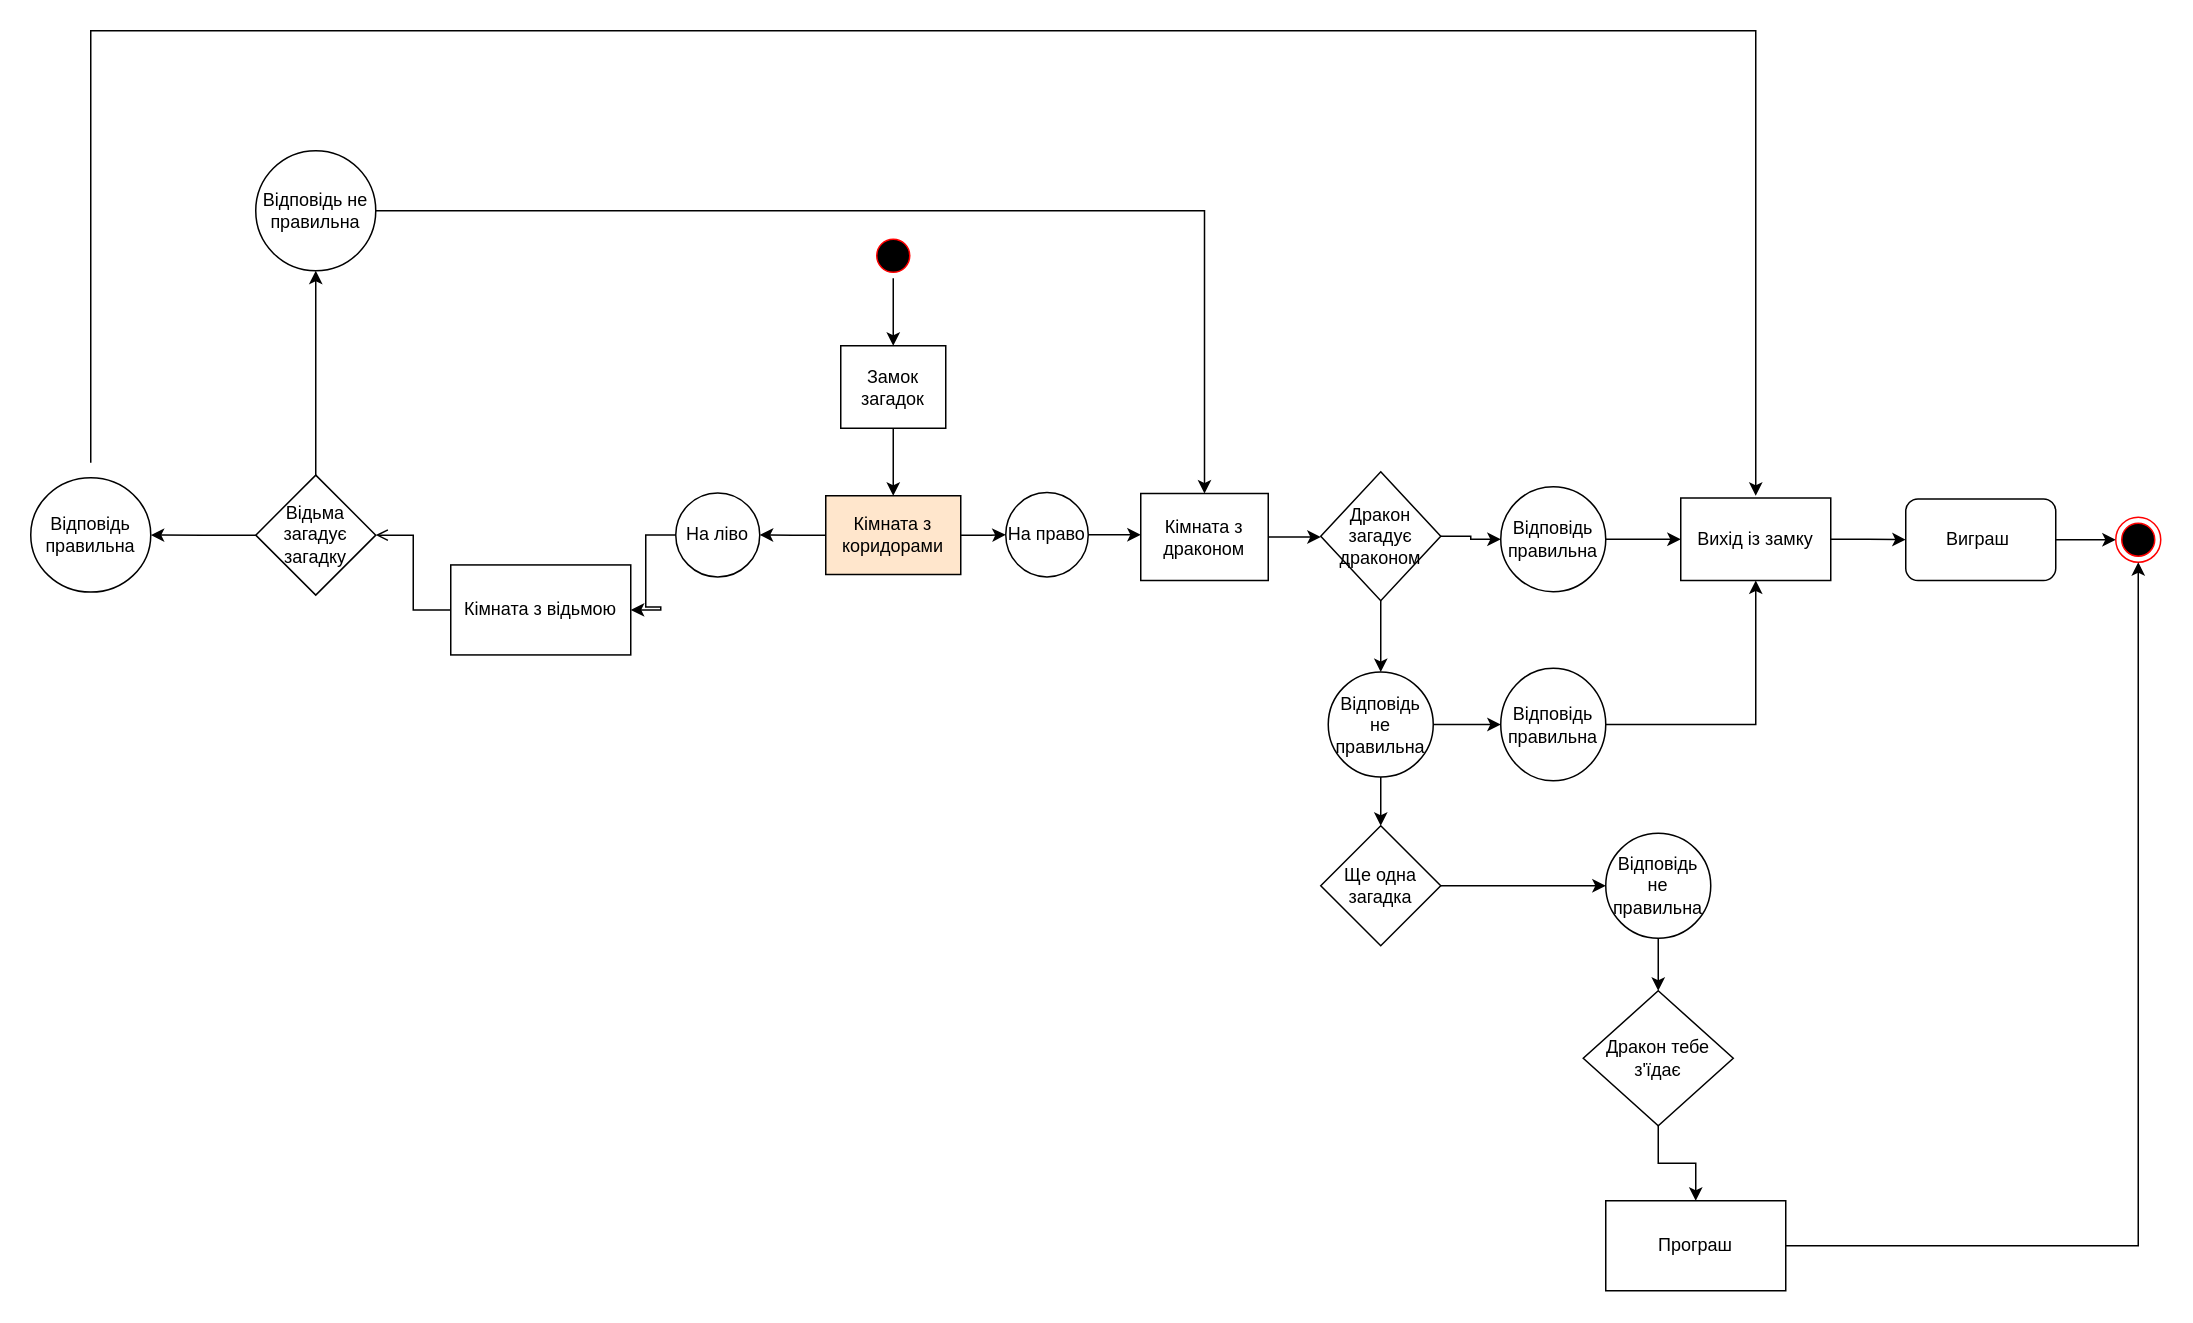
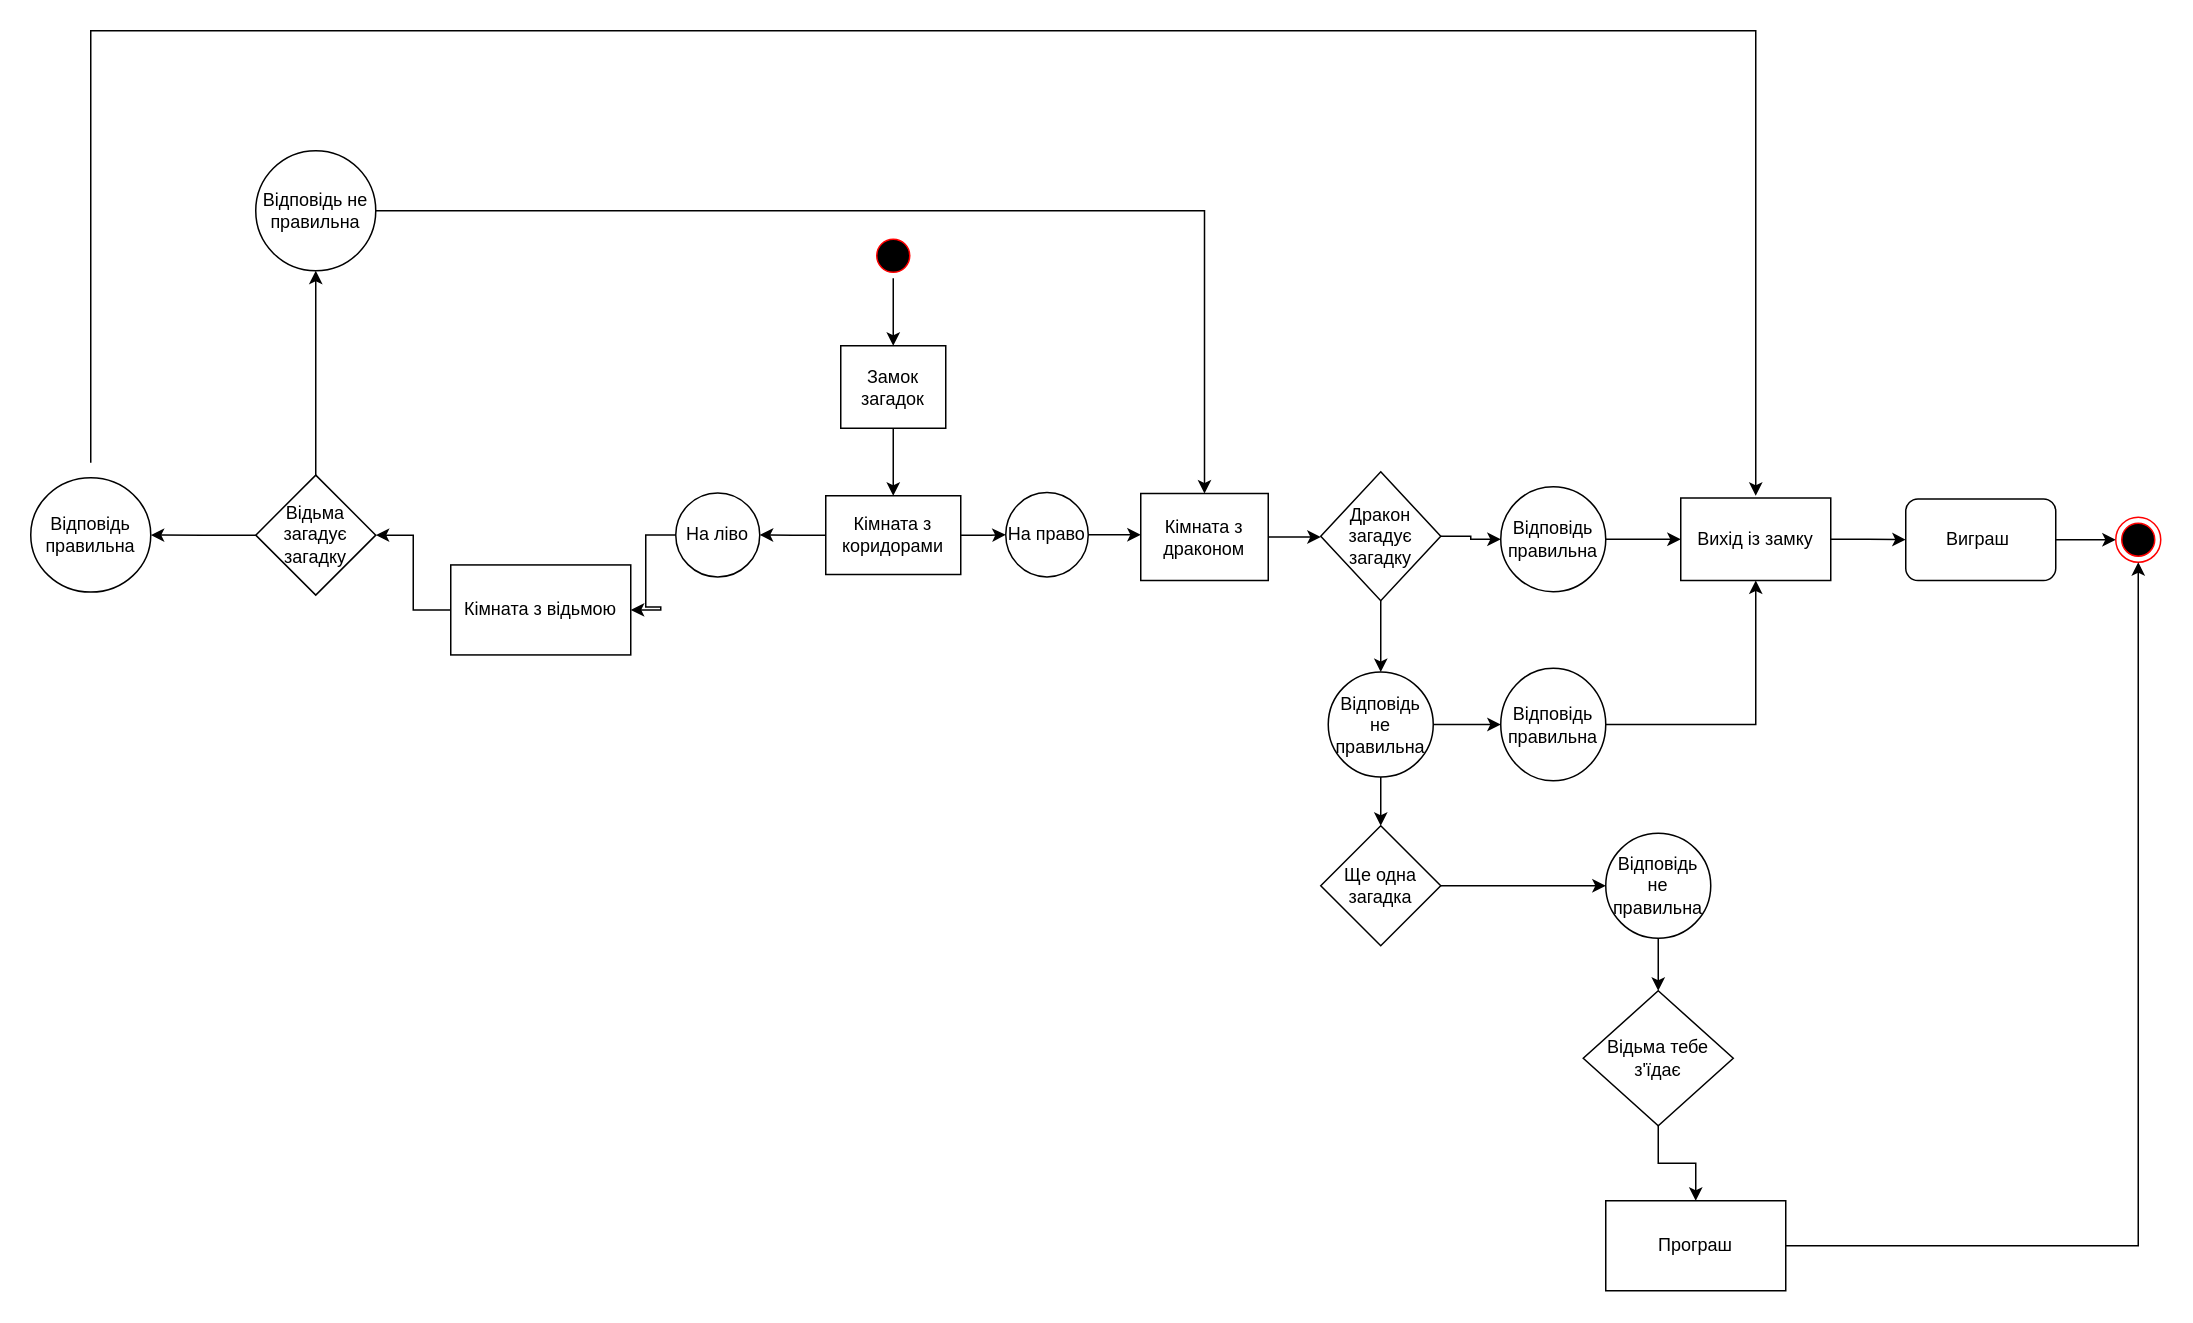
  <mxCell id="0" />
  <mxCell id="1" parent="0" />
  <mxCell id="2" value="" style="edgeStyle=orthogonalEdgeStyle;rounded=0;orthogonalLoop=1;jettySize=auto;html=1;" edge="1" parent="1" source="3" target="6"><mxGeometry relative="1" as="geometry" /></mxCell>
  <mxCell id="3" value="Замок загадок" style="rounded=0;whiteSpace=wrap;html=1;" vertex="1" parent="1"><mxGeometry x="560" y="230" width="70" height="55" as="geometry" /></mxCell>
  <mxCell id="4" value="" style="edgeStyle=orthogonalEdgeStyle;rounded=0;orthogonalLoop=1;jettySize=auto;html=1;" edge="1" parent="1" source="6" target="13"><mxGeometry relative="1" as="geometry" /></mxCell>
  <mxCell id="5" style="edgeStyle=orthogonalEdgeStyle;rounded=0;orthogonalLoop=1;jettySize=auto;html=1;exitX=0;exitY=0.5;exitDx=0;exitDy=0;entryX=1;entryY=0.5;entryDx=0;entryDy=0;" edge="1" parent="1" source="6" target="15"><mxGeometry relative="1" as="geometry" /></mxCell>
- <mxCell id="6" value="Кімната з коридорами" style="whiteSpace=wrap;html=1;rounded=0;fillColor=#ffe6cc;" vertex="1" parent="1"><mxGeometry x="550" y="330" width="90" height="52.5" as="geometry" /></mxCell>
+ <mxCell id="6" value="Кімната з коридорами" style="whiteSpace=wrap;html=1;rounded=0;" vertex="1" parent="1"><mxGeometry x="550" y="330" width="90" height="52.5" as="geometry" /></mxCell>
  <mxCell id="7" style="edgeStyle=orthogonalEdgeStyle;rounded=0;orthogonalLoop=1;jettySize=auto;html=1;exitX=1;exitY=0.5;exitDx=0;exitDy=0;entryX=0;entryY=0.5;entryDx=0;entryDy=0;" edge="1" parent="1" source="9" target="17"><mxGeometry relative="1" as="geometry" /></mxCell>
  <mxCell id="8" style="edgeStyle=orthogonalEdgeStyle;rounded=0;orthogonalLoop=1;jettySize=auto;html=1;entryX=0.5;entryY=0;entryDx=0;entryDy=0;" edge="1" parent="1" source="9" target="25"><mxGeometry relative="1" as="geometry" /></mxCell>
- <mxCell id="9" value="Дракон загадує драконом" style="rhombus;whiteSpace=wrap;html=1;" vertex="1" parent="1"><mxGeometry x="880" y="314" width="80" height="86" as="geometry" /></mxCell>
+ <mxCell id="9" value="Дракон загадує загадку" style="rhombus;whiteSpace=wrap;html=1;" vertex="1" parent="1"><mxGeometry x="880" y="314" width="80" height="86" as="geometry" /></mxCell>
  <mxCell id="10" style="edgeStyle=orthogonalEdgeStyle;rounded=0;orthogonalLoop=1;jettySize=auto;html=1;entryX=0.5;entryY=0;entryDx=0;entryDy=0;" edge="1" parent="1" source="11" target="3"><mxGeometry relative="1" as="geometry" /></mxCell>
  <mxCell id="11" value="" style="ellipse;html=1;shape=startState;fillColor=#000000;strokeColor=#ff0000;" vertex="1" parent="1"><mxGeometry x="580" y="155" width="30" height="30" as="geometry" /></mxCell>
  <mxCell id="12" style="edgeStyle=orthogonalEdgeStyle;rounded=0;orthogonalLoop=1;jettySize=auto;html=1;" edge="1" parent="1" source="13"><mxGeometry relative="1" as="geometry"><mxPoint x="760" y="355.995" as="targetPoint" /></mxGeometry></mxCell>
  <mxCell id="13" value="На право" style="ellipse;whiteSpace=wrap;html=1;rounded=0;" vertex="1" parent="1"><mxGeometry x="670" y="327.87" width="55" height="56.25" as="geometry" /></mxCell>
  <mxCell id="14" value="" style="edgeStyle=orthogonalEdgeStyle;rounded=0;orthogonalLoop=1;jettySize=auto;html=1;" edge="1" parent="1" source="15" target="44"><mxGeometry relative="1" as="geometry" /></mxCell>
  <mxCell id="15" value="На ліво" style="ellipse;whiteSpace=wrap;html=1;aspect=fixed;" vertex="1" parent="1"><mxGeometry x="450" y="328.12" width="56" height="56" as="geometry" /></mxCell>
  <mxCell id="16" value="" style="edgeStyle=orthogonalEdgeStyle;rounded=0;orthogonalLoop=1;jettySize=auto;html=1;" edge="1" parent="1" source="17" target="19"><mxGeometry relative="1" as="geometry" /></mxCell>
  <mxCell id="17" value="Відповідь правильна" style="ellipse;whiteSpace=wrap;html=1;aspect=fixed;" vertex="1" parent="1"><mxGeometry x="1000" y="324" width="70" height="70" as="geometry" /></mxCell>
  <mxCell id="18" value="" style="edgeStyle=orthogonalEdgeStyle;rounded=0;orthogonalLoop=1;jettySize=auto;html=1;" edge="1" parent="1" source="19" target="21"><mxGeometry relative="1" as="geometry" /></mxCell>
  <mxCell id="19" value="Вихід із замку" style="whiteSpace=wrap;html=1;" vertex="1" parent="1"><mxGeometry x="1120" y="331.5" width="100" height="55" as="geometry" /></mxCell>
  <mxCell id="20" style="edgeStyle=orthogonalEdgeStyle;rounded=0;orthogonalLoop=1;jettySize=auto;html=1;exitX=1;exitY=0.5;exitDx=0;exitDy=0;" edge="1" parent="1" source="21" target="22"><mxGeometry relative="1" as="geometry" /></mxCell>
  <mxCell id="21" value="Виграш&amp;nbsp;" style="whiteSpace=wrap;html=1;rounded=1;" vertex="1" parent="1"><mxGeometry x="1270" y="332.12" width="100" height="54.38" as="geometry" /></mxCell>
  <mxCell id="22" value="" style="ellipse;html=1;shape=endState;fillColor=#000000;strokeColor=#ff0000;" vertex="1" parent="1"><mxGeometry x="1410" y="344.31" width="30" height="30" as="geometry" /></mxCell>
  <mxCell id="23" value="" style="edgeStyle=orthogonalEdgeStyle;rounded=0;orthogonalLoop=1;jettySize=auto;html=1;" edge="1" parent="1" source="25" target="27"><mxGeometry relative="1" as="geometry" /></mxCell>
  <mxCell id="24" value="" style="edgeStyle=orthogonalEdgeStyle;rounded=0;orthogonalLoop=1;jettySize=auto;html=1;" edge="1" parent="1" source="25" target="29"><mxGeometry relative="1" as="geometry" /></mxCell>
  <mxCell id="25" value="Відповідь не правильна" style="ellipse;whiteSpace=wrap;html=1;aspect=fixed;" vertex="1" parent="1"><mxGeometry x="885" y="447.5" width="70" height="70" as="geometry" /></mxCell>
  <mxCell id="26" style="edgeStyle=orthogonalEdgeStyle;rounded=0;orthogonalLoop=1;jettySize=auto;html=1;exitX=1;exitY=0.5;exitDx=0;exitDy=0;entryX=0;entryY=0.5;entryDx=0;entryDy=0;" edge="1" parent="1" source="27" target="31"><mxGeometry relative="1" as="geometry" /></mxCell>
  <mxCell id="27" value="Ще одна загадка" style="rhombus;whiteSpace=wrap;html=1;" vertex="1" parent="1"><mxGeometry x="880" y="550" width="80" height="80" as="geometry" /></mxCell>
  <mxCell id="28" style="edgeStyle=orthogonalEdgeStyle;rounded=0;orthogonalLoop=1;jettySize=auto;html=1;exitX=1;exitY=0.5;exitDx=0;exitDy=0;entryX=0.5;entryY=1;entryDx=0;entryDy=0;" edge="1" parent="1" source="29" target="19"><mxGeometry relative="1" as="geometry" /></mxCell>
  <mxCell id="29" value="Відповідь правильна" style="ellipse;whiteSpace=wrap;html=1;" vertex="1" parent="1"><mxGeometry x="1000" y="445" width="70" height="75" as="geometry" /></mxCell>
  <mxCell id="30" style="edgeStyle=orthogonalEdgeStyle;rounded=0;orthogonalLoop=1;jettySize=auto;html=1;entryX=0.5;entryY=0;entryDx=0;entryDy=0;" edge="1" parent="1" source="31" target="33"><mxGeometry relative="1" as="geometry" /></mxCell>
  <mxCell id="31" value="Відповідь не правильна" style="ellipse;whiteSpace=wrap;html=1;aspect=fixed;" vertex="1" parent="1"><mxGeometry x="1070" y="555" width="70" height="70" as="geometry" /></mxCell>
  <mxCell id="32" value="" style="edgeStyle=orthogonalEdgeStyle;rounded=0;orthogonalLoop=1;jettySize=auto;html=1;" edge="1" parent="1" source="33" target="35"><mxGeometry relative="1" as="geometry" /></mxCell>
- <mxCell id="33" value="Дракон тебе з'їдає" style="rhombus;whiteSpace=wrap;html=1;" vertex="1" parent="1"><mxGeometry x="1055" y="660" width="100" height="90" as="geometry" /></mxCell>
+ <mxCell id="33" value="Відьма тебе з'їдає" style="rhombus;whiteSpace=wrap;html=1;" vertex="1" parent="1"><mxGeometry x="1055" y="660" width="100" height="90" as="geometry" /></mxCell>
  <mxCell id="34" style="edgeStyle=orthogonalEdgeStyle;rounded=0;orthogonalLoop=1;jettySize=auto;html=1;entryX=0.5;entryY=1;entryDx=0;entryDy=0;" edge="1" parent="1" source="35" target="22"><mxGeometry relative="1" as="geometry" /></mxCell>
  <mxCell id="35" value="Програш" style="whiteSpace=wrap;html=1;" vertex="1" parent="1"><mxGeometry x="1070" y="800" width="120" height="60" as="geometry" /></mxCell>
  <mxCell id="36" value="" style="edgeStyle=orthogonalEdgeStyle;rounded=0;orthogonalLoop=1;jettySize=auto;html=1;" edge="1" parent="1" source="38" target="40"><mxGeometry relative="1" as="geometry" /></mxCell>
  <mxCell id="37" value="" style="edgeStyle=orthogonalEdgeStyle;rounded=0;orthogonalLoop=1;jettySize=auto;html=1;" edge="1" parent="1" source="38" target="46"><mxGeometry relative="1" as="geometry" /></mxCell>
  <mxCell id="38" value="Відьма загадує загадку" style="rhombus;whiteSpace=wrap;html=1;" vertex="1" parent="1"><mxGeometry x="170" y="316.25" width="80" height="80" as="geometry" /></mxCell>
  <mxCell id="39" style="edgeStyle=orthogonalEdgeStyle;rounded=0;orthogonalLoop=1;jettySize=auto;html=1;entryX=0.5;entryY=0;entryDx=0;entryDy=0;" edge="1" parent="1" source="40" target="42"><mxGeometry relative="1" as="geometry" /></mxCell>
  <mxCell id="40" value="Відповідь не правильна" style="ellipse;whiteSpace=wrap;html=1;" vertex="1" parent="1"><mxGeometry x="170" y="100" width="80" height="80" as="geometry" /></mxCell>
  <mxCell id="41" style="edgeStyle=orthogonalEdgeStyle;rounded=0;orthogonalLoop=1;jettySize=auto;html=1;exitX=1;exitY=0.5;exitDx=0;exitDy=0;entryX=0;entryY=0.5;entryDx=0;entryDy=0;" edge="1" parent="1" source="42" target="9"><mxGeometry relative="1" as="geometry" /></mxCell>
  <mxCell id="42" value="Кімната з драконом" style="whiteSpace=wrap;html=1;rounded=0;" vertex="1" parent="1"><mxGeometry x="760" y="328.5" width="85" height="58" as="geometry" /></mxCell>
- <mxCell id="43" style="edgeStyle=orthogonalEdgeStyle;rounded=0;orthogonalLoop=1;jettySize=auto;html=1;exitX=0;exitY=0.5;exitDx=0;exitDy=0;entryX=1;entryY=0.5;entryDx=0;entryDy=0;endArrow=open;" edge="1" parent="1" source="44" target="38"><mxGeometry relative="1" as="geometry" /></mxCell>
+ <mxCell id="43" style="edgeStyle=orthogonalEdgeStyle;rounded=0;orthogonalLoop=1;jettySize=auto;html=1;exitX=0;exitY=0.5;exitDx=0;exitDy=0;entryX=1;entryY=0.5;entryDx=0;entryDy=0;" edge="1" parent="1" source="44" target="38"><mxGeometry relative="1" as="geometry" /></mxCell>
  <mxCell id="44" value="Кімната з відьмою" style="whiteSpace=wrap;html=1;" vertex="1" parent="1"><mxGeometry x="300" y="376.12" width="120" height="60" as="geometry" /></mxCell>
  <mxCell id="45" style="edgeStyle=orthogonalEdgeStyle;rounded=0;orthogonalLoop=1;jettySize=auto;html=1;exitX=0.5;exitY=0;exitDx=0;exitDy=0;" edge="1" parent="1"><mxGeometry relative="1" as="geometry"><mxPoint x="1170" y="330" as="targetPoint" /><mxPoint x="60" y="307.99" as="sourcePoint" /><Array as="points"><mxPoint x="60" y="20" /></Array></mxGeometry></mxCell>
  <mxCell id="46" value="Відповідь правильна" style="ellipse;whiteSpace=wrap;html=1;" vertex="1" parent="1"><mxGeometry x="20" y="317.99" width="80" height="76.25" as="geometry" /></mxCell>
